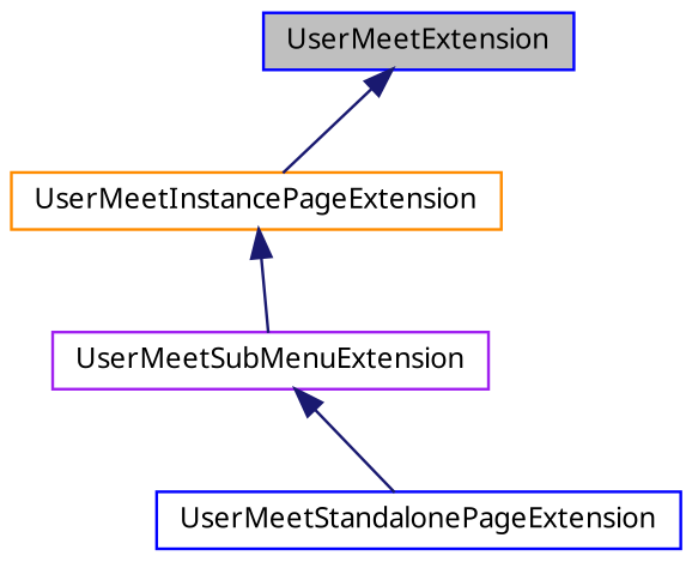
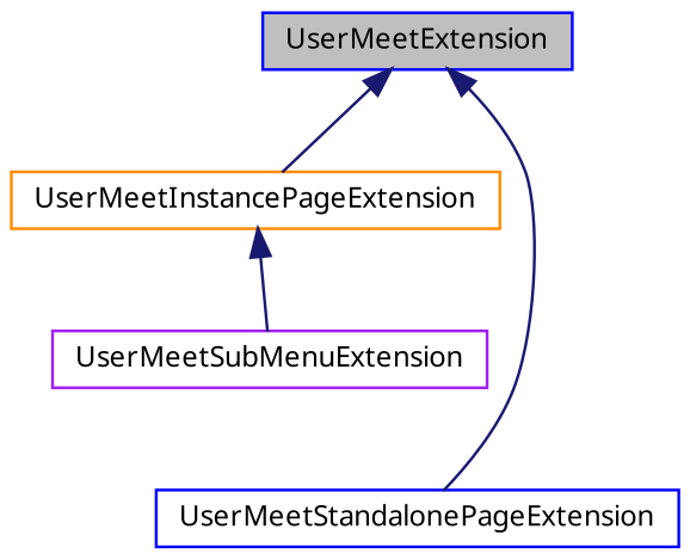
  digraph {
    node [color=blue fillcolor=white fontname="FreeSans.ttf" fontsize=10 shape=record style=filled]
    edge [color=midnightblue dir=back fontname="FreeSans.ttf" fontsize=10 labelfontname="FreeSans.ttf" labelfontsize=10 style=solid]
    n1 [fillcolor=grey75 fontcolor=black height=0.2 label=UserMeetExtension width=0.4]
    n2 [color=darkorange height=0.2 label=UserMeetInstancePageExtension width=0.4]
    n3 [height=0.2 label=UserMeetStandalonePageExtension width=0.4]
    n4 [color=purple height=0.2 label=UserMeetSubMenuExtension width=0.4]
    n1 -> n2
-   n4 -> n3
+   n1 -> n3
    n2 -> n4
  }
